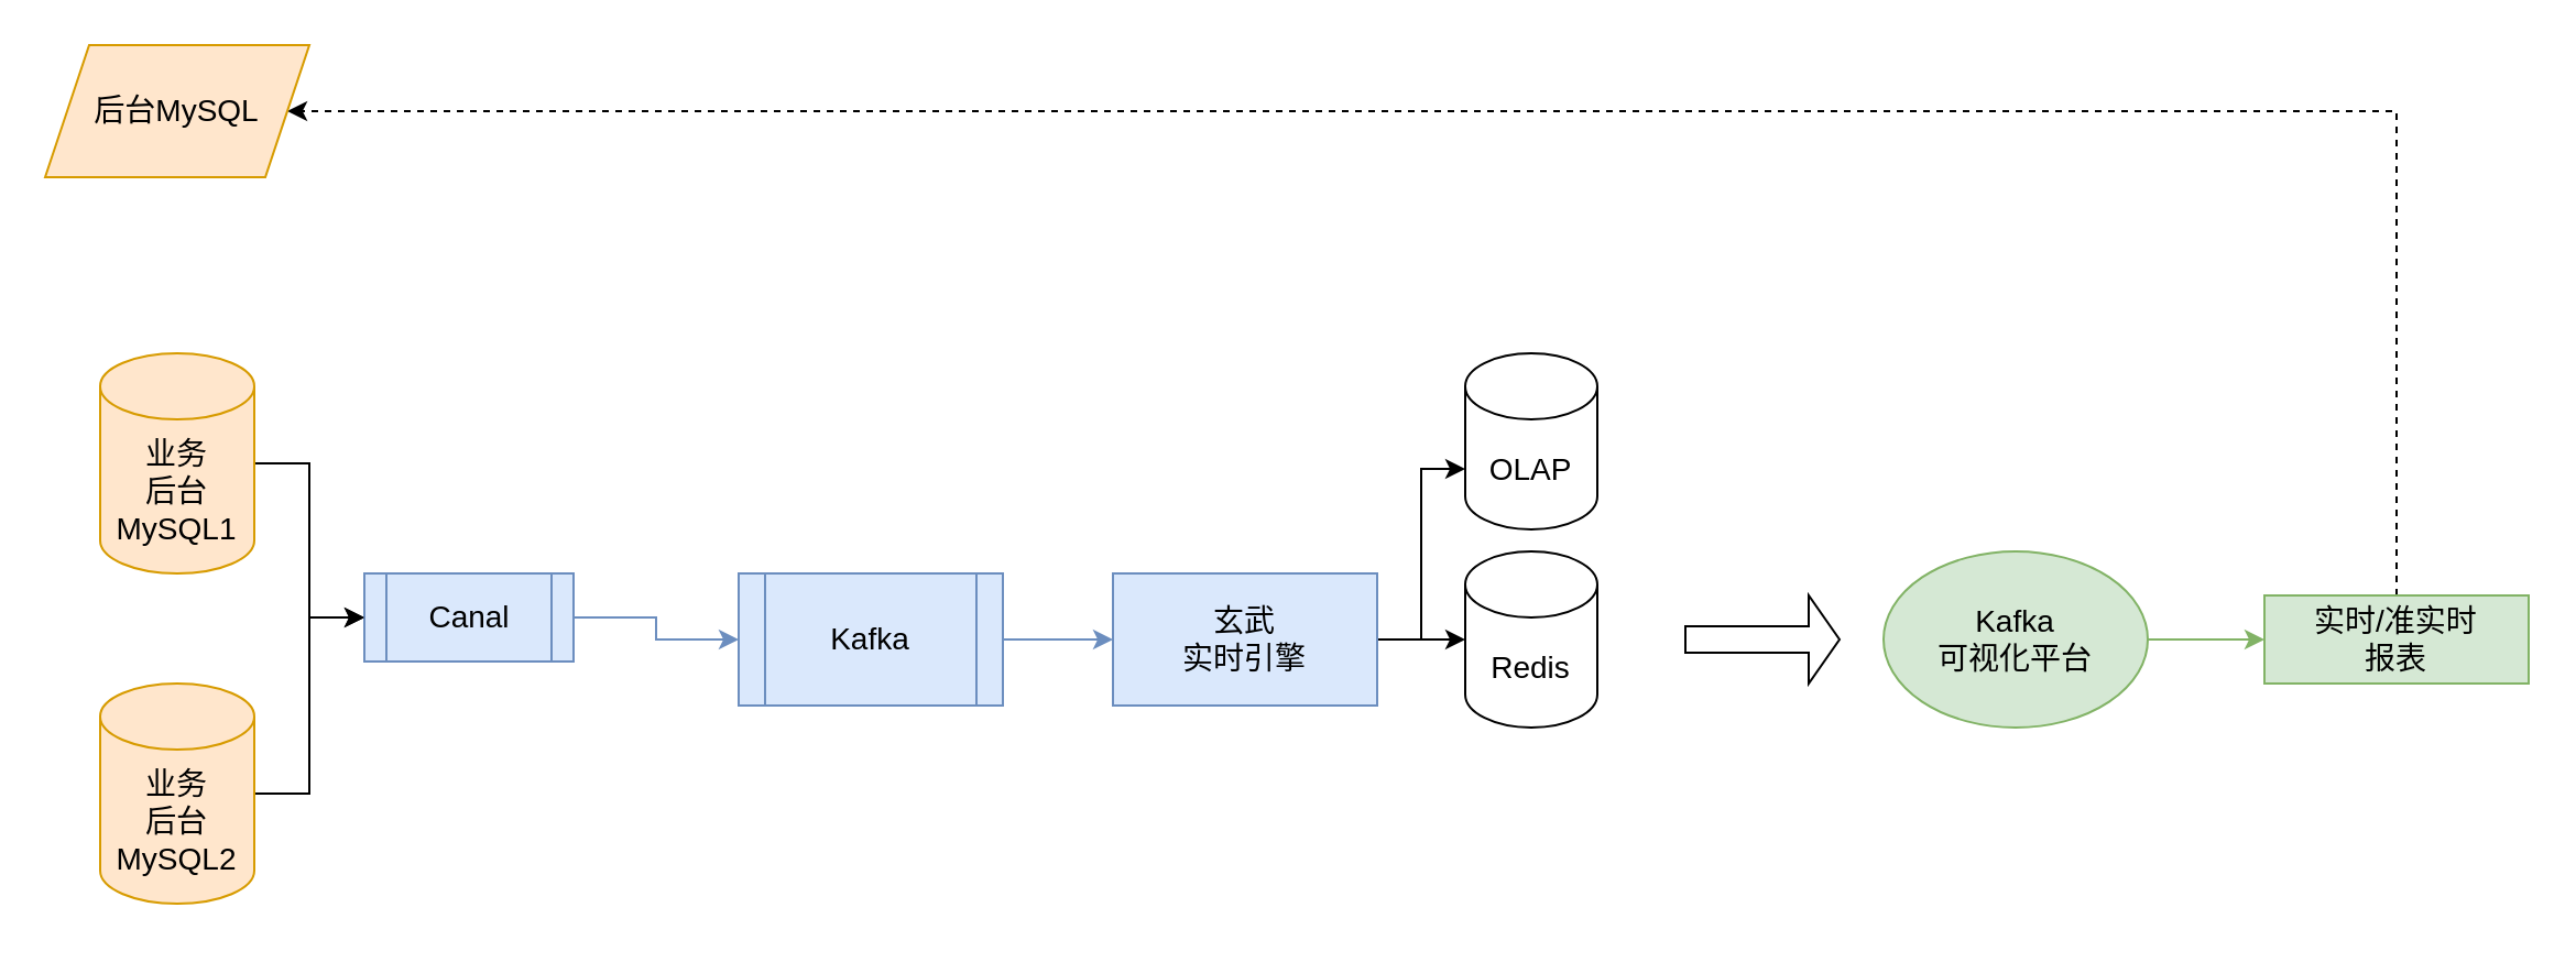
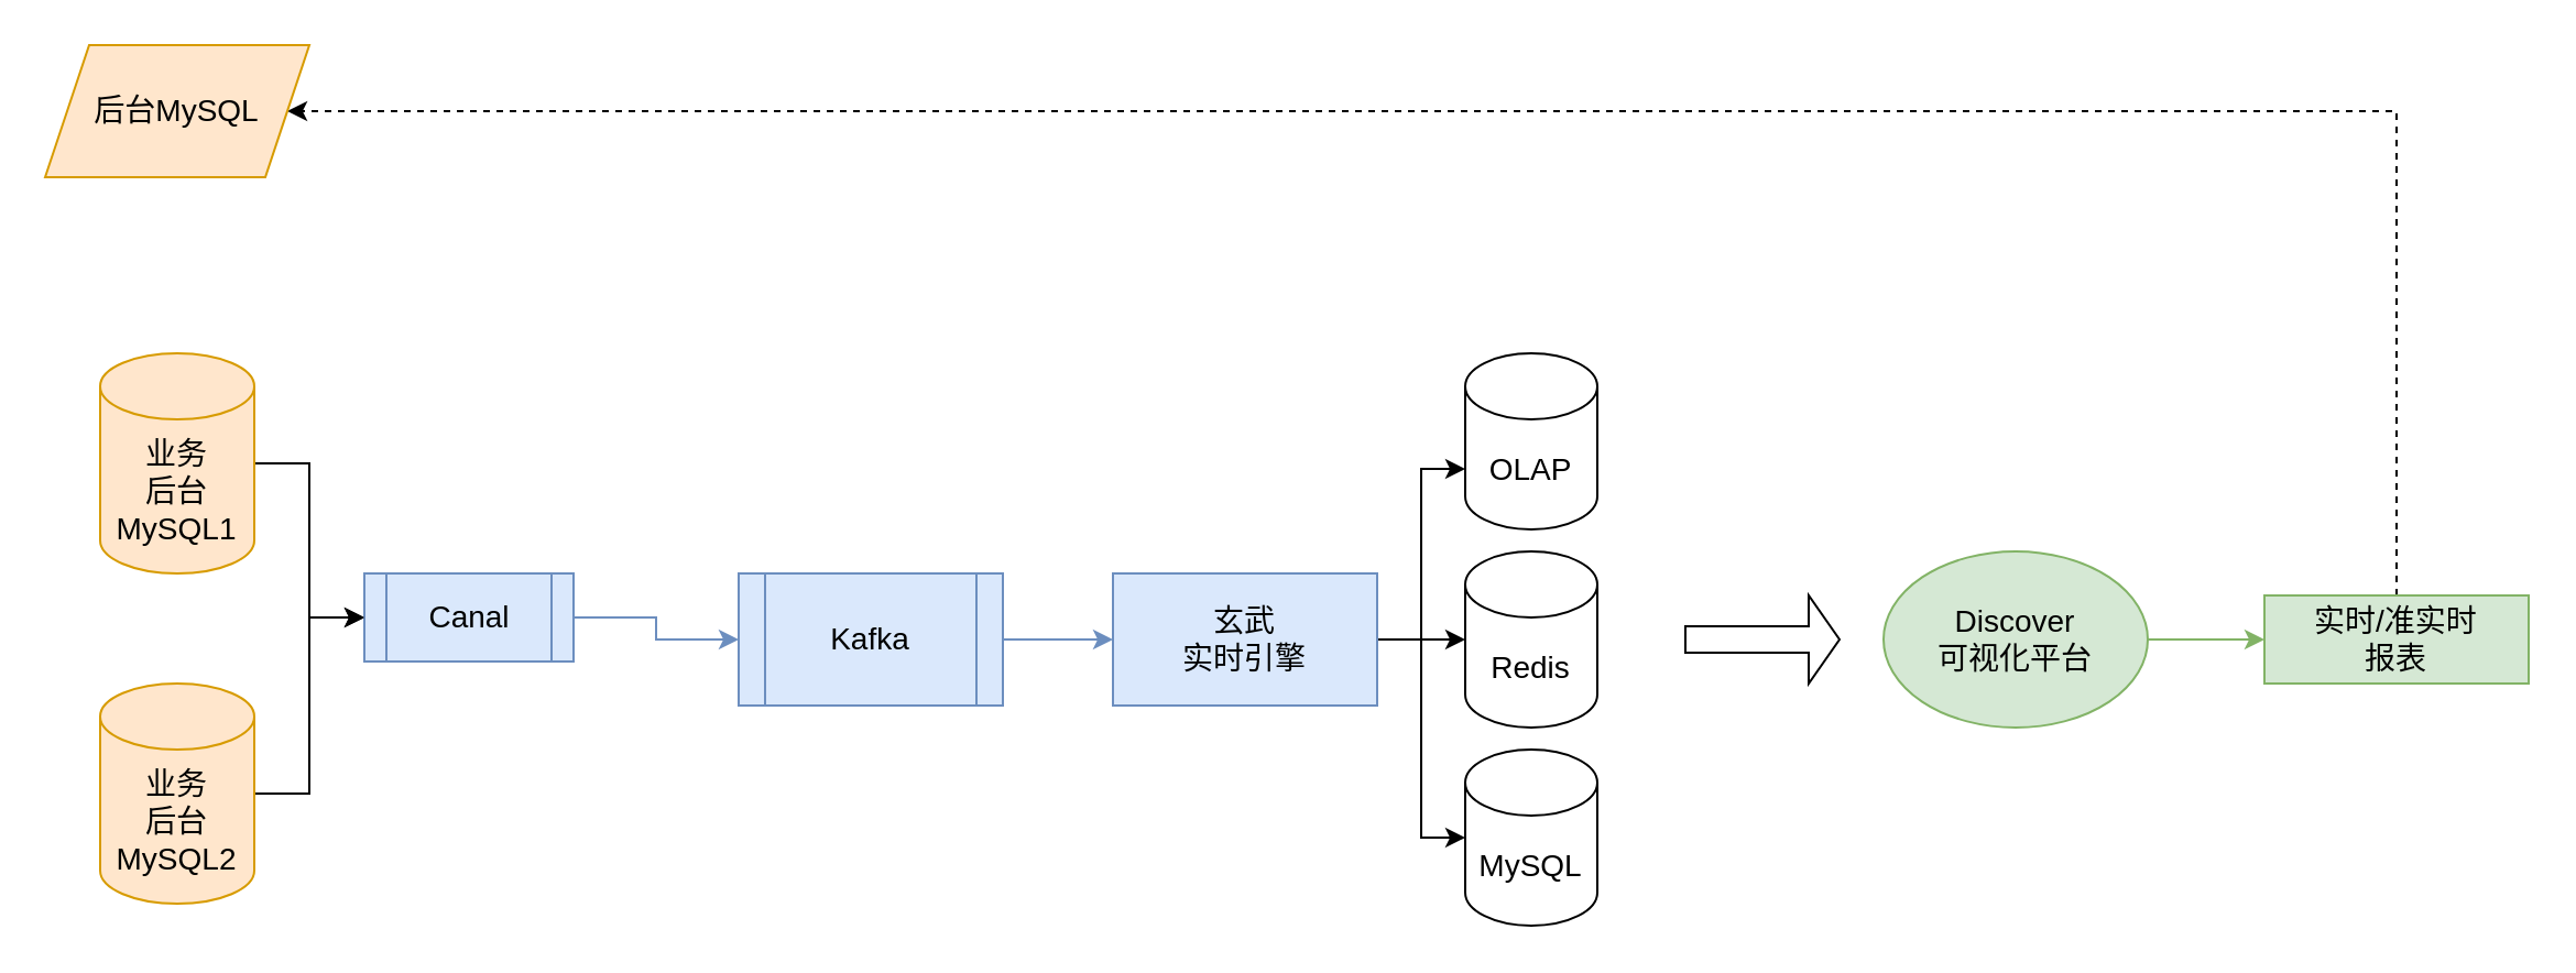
  <mxCell id="0" />
  <mxCell id="1" parent="0" />
  <mxCell id="2" style="edgeStyle=orthogonalEdgeStyle;rounded=0;orthogonalLoop=1;jettySize=auto;html=1;exitX=1;exitY=0.5;exitDx=0;exitDy=0;exitPerimeter=0;fontSize=14;" edge="1" parent="1" source="3" target="5"><mxGeometry relative="1" as="geometry" /></mxCell>
  <mxCell id="3" value="&lt;font style=&quot;font-size: 14px&quot;&gt;业务&lt;br&gt;后台MySQL1&lt;/font&gt;" style="shape=cylinder3;whiteSpace=wrap;html=1;boundedLbl=1;backgroundOutline=1;size=15;fillColor=#ffe6cc;strokeColor=#d79b00;" vertex="1" parent="1"><mxGeometry x="45" y="160" width="70" height="100" as="geometry" /></mxCell>
  <mxCell id="4" style="edgeStyle=orthogonalEdgeStyle;rounded=0;orthogonalLoop=1;jettySize=auto;html=1;exitX=1;exitY=0.5;exitDx=0;exitDy=0;entryX=0;entryY=0.5;entryDx=0;entryDy=0;fontSize=14;fillColor=#dae8fc;strokeColor=#6c8ebf;" edge="1" parent="1" source="5" target="9"><mxGeometry relative="1" as="geometry" /></mxCell>
  <mxCell id="5" value="Canal" style="shape=process;whiteSpace=wrap;html=1;backgroundOutline=1;fontSize=14;fillColor=#dae8fc;strokeColor=#6c8ebf;" vertex="1" parent="1"><mxGeometry x="165" y="260" width="95" height="40" as="geometry" /></mxCell>
  <mxCell id="6" style="edgeStyle=orthogonalEdgeStyle;rounded=0;orthogonalLoop=1;jettySize=auto;html=1;exitX=1;exitY=0.5;exitDx=0;exitDy=0;exitPerimeter=0;entryX=0;entryY=0.5;entryDx=0;entryDy=0;fontSize=14;" edge="1" parent="1" source="7" target="5"><mxGeometry relative="1" as="geometry" /></mxCell>
  <mxCell id="7" value="&lt;font style=&quot;font-size: 14px&quot;&gt;业务&lt;br&gt;后台MySQL2&lt;/font&gt;" style="shape=cylinder3;whiteSpace=wrap;html=1;boundedLbl=1;backgroundOutline=1;size=15;fillColor=#ffe6cc;strokeColor=#d79b00;" vertex="1" parent="1"><mxGeometry x="45" y="310" width="70" height="100" as="geometry" /></mxCell>
  <mxCell id="8" style="edgeStyle=orthogonalEdgeStyle;rounded=0;orthogonalLoop=1;jettySize=auto;html=1;exitX=1;exitY=0.5;exitDx=0;exitDy=0;fontSize=14;fillColor=#dae8fc;strokeColor=#6c8ebf;" edge="1" parent="1" source="9" target="13"><mxGeometry relative="1" as="geometry" /></mxCell>
  <mxCell id="9" value="Kafka" style="shape=process;whiteSpace=wrap;html=1;backgroundOutline=1;fontSize=14;fillColor=#dae8fc;strokeColor=#6c8ebf;" vertex="1" parent="1"><mxGeometry x="335" y="260" width="120" height="60" as="geometry" /></mxCell>
  <mxCell id="10" style="edgeStyle=orthogonalEdgeStyle;rounded=0;orthogonalLoop=1;jettySize=auto;html=1;exitX=1;exitY=0.5;exitDx=0;exitDy=0;fontSize=14;" edge="1" parent="1" source="13" target="15"><mxGeometry relative="1" as="geometry" /></mxCell>
  <mxCell id="11" style="edgeStyle=orthogonalEdgeStyle;rounded=0;orthogonalLoop=1;jettySize=auto;html=1;exitX=1;exitY=0.5;exitDx=0;exitDy=0;entryX=0;entryY=0;entryDx=0;entryDy=52.5;entryPerimeter=0;fontSize=14;" edge="1" parent="1" source="13" target="14"><mxGeometry relative="1" as="geometry" /></mxCell>
+ <mxCell id="12" style="edgeStyle=orthogonalEdgeStyle;rounded=0;orthogonalLoop=1;jettySize=auto;html=1;exitX=1;exitY=0.5;exitDx=0;exitDy=0;entryX=0;entryY=0.5;entryDx=0;entryDy=0;entryPerimeter=0;fontSize=14;" edge="1" parent="1" source="13" target="16"><mxGeometry relative="1" as="geometry" /></mxCell>
  <mxCell id="13" value="玄武&lt;br&gt;实时引擎" style="rounded=0;whiteSpace=wrap;html=1;fontSize=14;fillColor=#dae8fc;strokeColor=#6c8ebf;" vertex="1" parent="1"><mxGeometry x="505" y="260" width="120" height="60" as="geometry" /></mxCell>
  <mxCell id="14" value="OLAP" style="shape=cylinder3;whiteSpace=wrap;html=1;boundedLbl=1;backgroundOutline=1;size=15;fontSize=14;" vertex="1" parent="1"><mxGeometry x="665" y="160" width="60" height="80" as="geometry" /></mxCell>
  <mxCell id="15" value="Redis" style="shape=cylinder3;whiteSpace=wrap;html=1;boundedLbl=1;backgroundOutline=1;size=15;fontSize=14;" vertex="1" parent="1"><mxGeometry x="665" y="250" width="60" height="80" as="geometry" /></mxCell>
+ <mxCell id="16" value="MySQL" style="shape=cylinder3;whiteSpace=wrap;html=1;boundedLbl=1;backgroundOutline=1;size=15;fontSize=14;" vertex="1" parent="1"><mxGeometry x="665" y="340" width="60" height="80" as="geometry" /></mxCell>
  <mxCell id="17" style="edgeStyle=orthogonalEdgeStyle;rounded=0;orthogonalLoop=1;jettySize=auto;html=1;exitX=1;exitY=0.5;exitDx=0;exitDy=0;fontSize=14;fillColor=#d5e8d4;strokeColor=#82b366;" edge="1" parent="1" source="18" target="20"><mxGeometry relative="1" as="geometry" /></mxCell>
- <mxCell id="18" value="Kafka&lt;br&gt;可视化平台" style="ellipse;whiteSpace=wrap;html=1;fontSize=14;fillColor=#d5e8d4;strokeColor=#82b366;" vertex="1" parent="1"><mxGeometry x="855" y="250" width="120" height="80" as="geometry" /></mxCell>
+ <mxCell id="18" value="Discover&lt;br&gt;可视化平台" style="ellipse;whiteSpace=wrap;html=1;fontSize=14;fillColor=#d5e8d4;strokeColor=#82b366;" vertex="1" parent="1"><mxGeometry x="855" y="250" width="120" height="80" as="geometry" /></mxCell>
  <mxCell id="19" style="edgeStyle=orthogonalEdgeStyle;rounded=0;orthogonalLoop=1;jettySize=auto;html=1;exitX=0.5;exitY=0;exitDx=0;exitDy=0;entryX=1;entryY=0.5;entryDx=0;entryDy=0;fontSize=14;dashed=1;" edge="1" parent="1" source="20" target="21"><mxGeometry relative="1" as="geometry"><Array as="points"><mxPoint x="1088" y="50" /></Array></mxGeometry></mxCell>
  <mxCell id="20" value="实时/准实时&lt;br&gt;报表" style="rounded=0;whiteSpace=wrap;html=1;fontSize=14;fillColor=#d5e8d4;strokeColor=#82b366;" vertex="1" parent="1"><mxGeometry x="1028" y="270" width="120" height="40" as="geometry" /></mxCell>
  <mxCell id="21" value="后台MySQL" style="shape=parallelogram;perimeter=parallelogramPerimeter;whiteSpace=wrap;html=1;fixedSize=1;fontSize=14;fillColor=#ffe6cc;strokeColor=#d79b00;" vertex="1" parent="1"><mxGeometry x="20" y="20" width="120" height="60" as="geometry" /></mxCell>
  <mxCell id="22" value="" style="shape=singleArrow;whiteSpace=wrap;html=1;fontSize=14;" vertex="1" parent="1"><mxGeometry x="765" y="270" width="70" height="40" as="geometry" /></mxCell>
